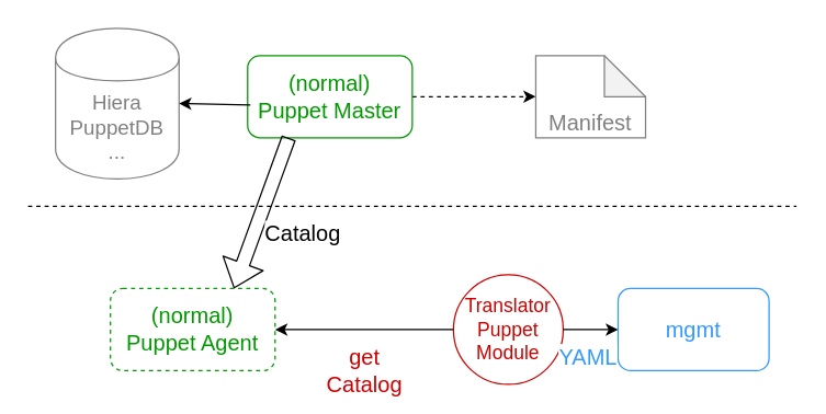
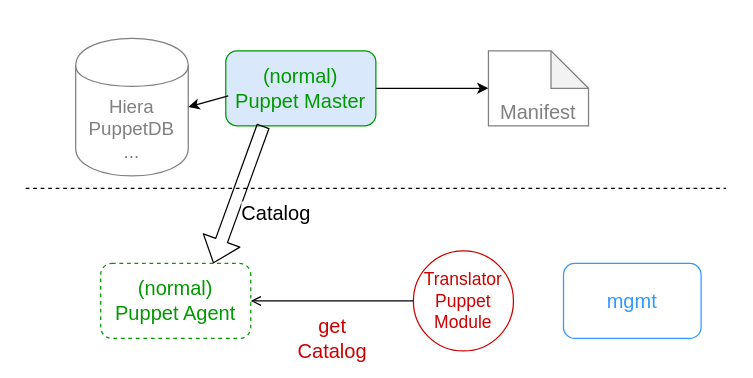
  <mxCell id="0" />
  <mxCell id="1" parent="0" />
- <mxCell id="2" style="edgeStyle=orthogonalEdgeStyle;rounded=0;orthogonalLoop=1;jettySize=auto;html=1;exitX=1;exitY=0.5;exitDx=0;exitDy=0;entryX=0;entryY=0.5;entryDx=0;entryDy=0;entryPerimeter=0;dashed=1;" edge="1" parent="1" source="3" target="4"><mxGeometry relative="1" as="geometry" /></mxCell>
- <mxCell id="3" value="&lt;div style=&quot;font-size: 16px;&quot;&gt;(normal)&lt;/div&gt;&lt;div style=&quot;font-size: 16px;&quot;&gt;Puppet Master&lt;br style=&quot;font-size: 16px;&quot;&gt;&lt;/div&gt;" style="rounded=1;whiteSpace=wrap;html=1;fontColor=#009900;strokeColor=#009900;fontSize=16;" vertex="1" parent="1"><mxGeometry x="180" y="40" width="120" height="60" as="geometry" /></mxCell>
+ <mxCell id="2" style="edgeStyle=orthogonalEdgeStyle;rounded=0;orthogonalLoop=1;jettySize=auto;html=1;exitX=1;exitY=0.5;exitDx=0;exitDy=0;entryX=0;entryY=0.5;entryDx=0;entryDy=0;entryPerimeter=0;" edge="1" parent="1" source="3" target="4"><mxGeometry relative="1" as="geometry" /></mxCell>
+ <mxCell id="3" value="&lt;div style=&quot;font-size: 16px;&quot;&gt;(normal)&lt;/div&gt;&lt;div style=&quot;font-size: 16px;&quot;&gt;Puppet Master&lt;br style=&quot;font-size: 16px;&quot;&gt;&lt;/div&gt;" style="rounded=1;whiteSpace=wrap;html=1;fontColor=#009900;strokeColor=#009900;fontSize=16;fillColor=#dae8fc;" vertex="1" parent="1"><mxGeometry x="180" y="40" width="120" height="60" as="geometry" /></mxCell>
  <mxCell id="4" value="&lt;div style=&quot;font-size: 16px;&quot;&gt;&lt;br style=&quot;font-size: 16px;&quot;&gt;&lt;/div&gt;&lt;div style=&quot;font-size: 16px;&quot;&gt;&lt;br style=&quot;font-size: 16px;&quot;&gt;&lt;/div&gt;&lt;div style=&quot;font-size: 16px;&quot;&gt;Manifest&lt;/div&gt;" style="shape=note;whiteSpace=wrap;html=1;backgroundOutline=1;darkOpacity=0.05;strokeColor=#808080;fontColor=#808080;fontSize=16;" vertex="1" parent="1"><mxGeometry x="390" y="40" width="80" height="60" as="geometry" /></mxCell>
- <mxCell id="5" value="&lt;div style=&quot;font-size: 15px;&quot;&gt;Hiera&lt;/div&gt;&lt;div style=&quot;font-size: 15px;&quot;&gt;PuppetDB&lt;/div&gt;&lt;div style=&quot;font-size: 15px;&quot;&gt;...&lt;/div&gt;" style="shape=cylinder;whiteSpace=wrap;html=1;boundedLbl=1;backgroundOutline=1;strokeColor=#808080;fontColor=#808080;fontSize=15;" vertex="1" parent="1"><mxGeometry x="40" y="20" width="90" height="110" as="geometry" /></mxCell>
+ <mxCell id="5" value="&lt;div style=&quot;font-size: 15px;&quot;&gt;Hiera&lt;/div&gt;&lt;div style=&quot;font-size: 15px;&quot;&gt;PuppetDB&lt;/div&gt;&lt;div style=&quot;font-size: 15px;&quot;&gt;...&lt;/div&gt;" style="shape=cylinder;whiteSpace=wrap;html=1;boundedLbl=1;backgroundOutline=1;strokeColor=#808080;fontColor=#808080;fontSize=15;" vertex="1" parent="1"><mxGeometry x="60" y="30" width="90" height="110" as="geometry" /></mxCell>
  <mxCell id="6" value="&lt;div style=&quot;font-size: 16px;&quot;&gt;(normal)&lt;/div&gt;&lt;div style=&quot;font-size: 16px;&quot;&gt;Puppet Agent&lt;br style=&quot;font-size: 16px;&quot;&gt;&lt;/div&gt;" style="rounded=1;whiteSpace=wrap;html=1;strokeColor=#009900;fontColor=#009900;fontSize=16;dashed=1;" vertex="1" parent="1"><mxGeometry x="80" y="210" width="120" height="60" as="geometry" /></mxCell>
  <mxCell id="7" value="&lt;div style=&quot;font-size: 16px;&quot;&gt;Catalog&lt;/div&gt;" style="shape=flexArrow;endArrow=classic;html=1;exitX=0.25;exitY=1;exitDx=0;exitDy=0;entryX=0.75;entryY=0;entryDx=0;entryDy=0;fontSize=16;" edge="1" parent="1" source="3" target="6"><mxGeometry x="0.066" y="33" width="50" height="50" relative="1" as="geometry"><mxPoint x="50" y="300" as="sourcePoint" /><mxPoint x="100" y="250" as="targetPoint" /><mxPoint as="offset" /></mxGeometry></mxCell>
  <mxCell id="8" value="&lt;div style=&quot;font-size: 14px;&quot;&gt;Translator&lt;/div&gt;&lt;div style=&quot;font-size: 14px;&quot;&gt;Puppet&lt;br style=&quot;font-size: 14px;&quot;&gt;&lt;/div&gt;&lt;div style=&quot;font-size: 14px;&quot;&gt;Module&lt;br style=&quot;font-size: 14px;&quot;&gt;&lt;/div&gt;" style="ellipse;whiteSpace=wrap;html=1;aspect=fixed;strokeColor=#CC0000;fontColor=#CC0000;fontSize=14;" vertex="1" parent="1"><mxGeometry x="330" y="200" width="80" height="80" as="geometry" /></mxCell>
- <mxCell id="9" value="&lt;div style=&quot;font-size: 16px;&quot;&gt;get&lt;/div&gt;&lt;div style=&quot;font-size: 16px;&quot;&gt;Catalog&lt;br style=&quot;font-size: 16px;&quot;&gt;&lt;/div&gt;" style="endArrow=classic;html=1;fontColor=#CC0000;entryX=1;entryY=0.5;entryDx=0;entryDy=0;exitX=0;exitY=0.5;exitDx=0;exitDy=0;fontSize=16;" edge="1" parent="1" source="8" target="6"><mxGeometry y="30" width="50" height="50" relative="1" as="geometry"><mxPoint x="50" y="390" as="sourcePoint" /><mxPoint x="100" y="340" as="targetPoint" /><mxPoint as="offset" /></mxGeometry></mxCell>
+ <mxCell id="9" value="&lt;div style=&quot;font-size: 16px;&quot;&gt;get&lt;/div&gt;&lt;div style=&quot;font-size: 16px;&quot;&gt;Catalog&lt;br style=&quot;font-size: 16px;&quot;&gt;&lt;/div&gt;" style="endArrow=open;html=1;fontColor=#CC0000;entryX=1;entryY=0.5;entryDx=0;entryDy=0;exitX=0;exitY=0.5;exitDx=0;exitDy=0;fontSize=16;" edge="1" parent="1" source="8" target="6"><mxGeometry y="30" width="50" height="50" relative="1" as="geometry"><mxPoint x="50" y="390" as="sourcePoint" /><mxPoint x="100" y="340" as="targetPoint" /><mxPoint as="offset" /></mxGeometry></mxCell>
  <mxCell id="10" value="" style="endArrow=classic;html=1;fontColor=#CC0000;entryX=1;entryY=0.5;entryDx=0;entryDy=0;" edge="1" parent="1" target="5"><mxGeometry width="50" height="50" relative="1" as="geometry"><mxPoint x="182" y="76" as="sourcePoint" /><mxPoint x="90" y="290" as="targetPoint" /></mxGeometry></mxCell>
  <mxCell id="11" value="mgmt" style="rounded=1;whiteSpace=wrap;html=1;strokeColor=#3399FF;fontColor=#3399FF;fontSize=16;" vertex="1" parent="1"><mxGeometry x="450" y="210" width="110" height="60" as="geometry" /></mxCell>
- <mxCell id="12" value="YAML" style="endArrow=classic;html=1;fontColor=#3399FF;entryX=0;entryY=0.5;entryDx=0;entryDy=0;exitX=1;exitY=0.5;exitDx=0;exitDy=0;fontSize=16;" edge="1" parent="1" source="8" target="11"><mxGeometry x="-0.111" y="-20" width="50" height="50" relative="1" as="geometry"><mxPoint x="40" y="350" as="sourcePoint" /><mxPoint x="90" y="300" as="targetPoint" /><mxPoint as="offset" /></mxGeometry></mxCell>
  <mxCell id="13" value="" style="endArrow=none;dashed=1;html=1;fontColor=#3399FF;" edge="1" parent="1"><mxGeometry width="50" height="50" relative="1" as="geometry"><mxPoint x="20" y="150" as="sourcePoint" /><mxPoint x="580" y="150" as="targetPoint" /></mxGeometry></mxCell>
